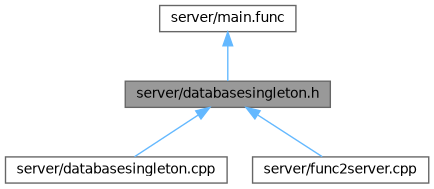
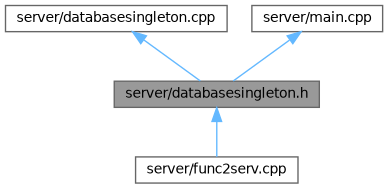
  digraph {
    node [color=grey40 fillcolor=white fontname=Helvetica fontsize=10 shape=box style=filled]
    edge [color=steelblue1 dir=back fontname=Helvetica fontsize=10 labelfontname=Helvetica labelfontsize=10 style=solid]
    n1 [color=gray40 fillcolor=grey60 fontcolor=black height=0.2 label="server/databasesingleton.h" width=0.4]
    n2 [height=0.2 label="server/databasesingleton.cpp" width=0.4]
-   n3 [height=0.2 label="server/func2server.cpp" width=0.4]
-   n4 [height=0.2 label="server/main.func" width=0.4]
-   n1 -> n2
+   n3 [height=0.2 label="server/func2serv.cpp" width=0.4]
+   n4 [height=0.2 label="server/main.cpp" width=0.4]
+   n2 -> n1
    n1 -> n3
    n4 -> n1
  }
